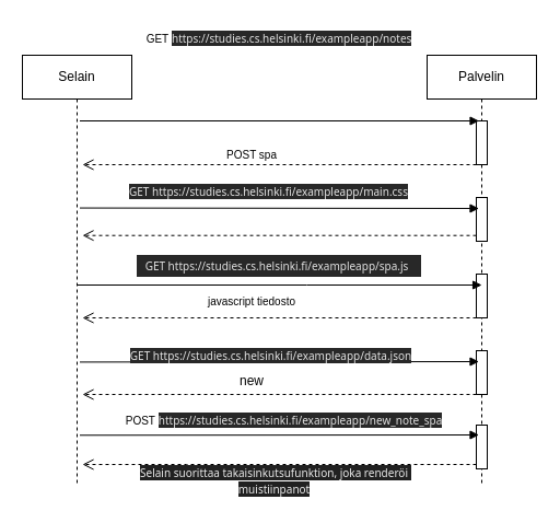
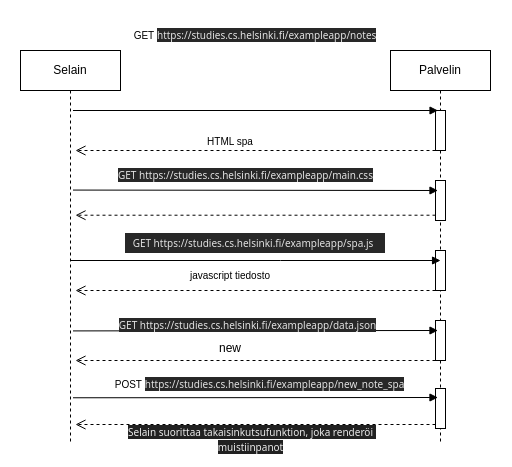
  <mxCell id="0" />
  <mxCell id="1" parent="0" />
  <mxCell id="2" value="Selain" style="shape=umlLifeline;perimeter=lifelinePerimeter;whiteSpace=wrap;html=1;container=0;dropTarget=0;collapsible=0;recursiveResize=0;outlineConnect=0;portConstraint=eastwest;newEdgeStyle={&quot;edgeStyle&quot;:&quot;elbowEdgeStyle&quot;,&quot;elbow&quot;:&quot;vertical&quot;,&quot;curved&quot;:0,&quot;rounded&quot;:0};" parent="1" vertex="1"><mxGeometry x="20" y="50" width="100" height="392" as="geometry" /></mxCell>
  <mxCell id="3" value="Palvelin" style="shape=umlLifeline;perimeter=lifelinePerimeter;whiteSpace=wrap;html=1;container=0;dropTarget=0;collapsible=0;recursiveResize=0;outlineConnect=0;portConstraint=eastwest;newEdgeStyle={&quot;edgeStyle&quot;:&quot;elbowEdgeStyle&quot;,&quot;elbow&quot;:&quot;vertical&quot;,&quot;curved&quot;:0,&quot;rounded&quot;:0};" parent="1" vertex="1"><mxGeometry x="390" y="50" width="100" height="392" as="geometry" /></mxCell>
  <mxCell id="4" value="" style="html=1;points=[];perimeter=orthogonalPerimeter;outlineConnect=0;targetShapes=umlLifeline;portConstraint=eastwest;newEdgeStyle={&quot;edgeStyle&quot;:&quot;elbowEdgeStyle&quot;,&quot;elbow&quot;:&quot;vertical&quot;,&quot;curved&quot;:0,&quot;rounded&quot;:0};" parent="3" vertex="1"><mxGeometry x="45" y="270" width="10" height="40" as="geometry" /></mxCell>
  <mxCell id="5" value="" style="html=1;points=[];perimeter=orthogonalPerimeter;outlineConnect=0;targetShapes=umlLifeline;portConstraint=eastwest;newEdgeStyle={&quot;edgeStyle&quot;:&quot;elbowEdgeStyle&quot;,&quot;elbow&quot;:&quot;vertical&quot;,&quot;curved&quot;:0,&quot;rounded&quot;:0};" vertex="1" parent="3"><mxGeometry x="45" y="60" width="10" height="40" as="geometry" /></mxCell>
  <mxCell id="6" value="" style="html=1;points=[];perimeter=orthogonalPerimeter;outlineConnect=0;targetShapes=umlLifeline;portConstraint=eastwest;newEdgeStyle={&quot;edgeStyle&quot;:&quot;elbowEdgeStyle&quot;,&quot;elbow&quot;:&quot;vertical&quot;,&quot;curved&quot;:0,&quot;rounded&quot;:0};" vertex="1" parent="3"><mxGeometry x="45" y="200" width="10" height="40" as="geometry" /></mxCell>
  <mxCell id="7" value="" style="html=1;points=[];perimeter=orthogonalPerimeter;outlineConnect=0;targetShapes=umlLifeline;portConstraint=eastwest;newEdgeStyle={&quot;edgeStyle&quot;:&quot;elbowEdgeStyle&quot;,&quot;elbow&quot;:&quot;vertical&quot;,&quot;curved&quot;:0,&quot;rounded&quot;:0};" vertex="1" parent="3"><mxGeometry x="45" y="130" width="10" height="40" as="geometry" /></mxCell>
  <mxCell id="8" value="" style="html=1;points=[];perimeter=orthogonalPerimeter;outlineConnect=0;targetShapes=umlLifeline;portConstraint=eastwest;newEdgeStyle={&quot;edgeStyle&quot;:&quot;elbowEdgeStyle&quot;,&quot;elbow&quot;:&quot;vertical&quot;,&quot;curved&quot;:0,&quot;rounded&quot;:0};" vertex="1" parent="3"><mxGeometry x="45" y="338" width="10" height="40" as="geometry" /></mxCell>
  <mxCell id="9" value="" style="html=1;verticalAlign=bottom;endArrow=open;dashed=1;endSize=8;edgeStyle=elbowEdgeStyle;elbow=vertical;curved=0;rounded=0;" parent="1" edge="1"><mxGeometry relative="1" as="geometry"><mxPoint x="75" y="150" as="targetPoint" /><Array as="points"><mxPoint x="170" y="150" /></Array><mxPoint x="435" y="150" as="sourcePoint" /></mxGeometry></mxCell>
  <mxCell id="10" value="GET&amp;nbsp;&lt;span style=&quot;color: rgb(227, 227, 227); font-family: &amp;quot;Segoe UI&amp;quot;, tahoma, sans-serif; text-align: start; background-color: rgb(40, 40, 40); font-size: 10px;&quot;&gt;https://studies.cs.helsinki.fi/exampleapp/notes&lt;/span&gt;" style="text;html=1;align=center;verticalAlign=middle;whiteSpace=wrap;rounded=0;container=1;fontSize=10;" vertex="1" parent="1"><mxGeometry x="220" y="20" width="70" height="30" as="geometry" /></mxCell>
  <mxCell id="11" value="" style="html=1;verticalAlign=bottom;endArrow=block;edgeStyle=elbowEdgeStyle;elbow=vertical;curved=0;rounded=0;" edge="1" parent="1"><mxGeometry relative="1" as="geometry"><mxPoint x="72.5" y="189.573" as="sourcePoint" /><Array as="points" /><mxPoint x="437.5" y="189.433" as="targetPoint" /></mxGeometry></mxCell>
  <mxCell id="12" value="" style="html=1;verticalAlign=bottom;endArrow=open;dashed=1;endSize=8;edgeStyle=elbowEdgeStyle;elbow=vertical;curved=0;rounded=0;" edge="1" parent="1"><mxGeometry relative="1" as="geometry"><mxPoint x="75" y="214.71" as="targetPoint" /><Array as="points"><mxPoint x="170" y="214.71" /></Array><mxPoint x="435" y="214.71" as="sourcePoint" /></mxGeometry></mxCell>
  <mxCell id="13" value="&lt;span style=&quot;color: rgb(227, 227, 227); font-family: &amp;quot;Segoe UI&amp;quot;, tahoma, sans-serif; text-align: start; background-color: rgb(40, 40, 40); font-size: 10px;&quot;&gt;GET https://studies.cs.helsinki.fi/exampleapp/main.css&lt;/span&gt;" style="text;html=1;align=center;verticalAlign=middle;whiteSpace=wrap;rounded=0;" vertex="1" parent="1"><mxGeometry x="111.5" y="160" width="267" height="30" as="geometry" /></mxCell>
  <mxCell id="14" value="" style="html=1;verticalAlign=bottom;endArrow=block;edgeStyle=elbowEdgeStyle;elbow=vertical;curved=0;rounded=0;" edge="1" parent="1" source="2"><mxGeometry relative="1" as="geometry"><mxPoint x="189.999" y="259.857" as="sourcePoint" /><Array as="points" /><mxPoint x="440.07" y="260" as="targetPoint" /></mxGeometry></mxCell>
  <mxCell id="15" value="&lt;div style=&quot;display: flex; line-height: 20px; padding-left: 8px; gap: 12px; user-select: text; margin-top: 2px; color: rgb(227, 227, 227); font-family: &amp;quot;Segoe UI&amp;quot;, tahoma, sans-serif; text-align: start; background-color: rgb(40, 40, 40);&quot; class=&quot;row&quot;&gt;&lt;div style=&quot;word-break: break-all; display: flex; align-items: center; gap: 2px; font-size: 10px;&quot; class=&quot;header-value&quot;&gt;GET https://studies.cs.helsinki.fi/exampleapp/spa.js&lt;/div&gt;&lt;div&gt;&lt;br&gt;&lt;/div&gt;&lt;/div&gt;&lt;div style=&quot;display: flex; line-height: 20px; padding-left: 8px; gap: 12px; user-select: text; color: rgb(227, 227, 227); font-family: &amp;quot;Segoe UI&amp;quot;, tahoma, sans-serif; text-align: start; background-color: rgb(40, 40, 40);&quot; class=&quot;row&quot;&gt;&lt;/div&gt;" style="text;html=1;align=center;verticalAlign=middle;whiteSpace=wrap;rounded=0;" vertex="1" parent="1"><mxGeometry x="100" y="240" width="310" as="geometry" /></mxCell>
  <mxCell id="16" value="javascript tiedosto" style="text;html=1;align=center;verticalAlign=middle;whiteSpace=wrap;rounded=0;fontSize=10;" vertex="1" parent="1"><mxGeometry x="170" y="270" width="120" height="10" as="geometry" /></mxCell>
  <mxCell id="17" value="" style="html=1;verticalAlign=bottom;endArrow=open;dashed=1;endSize=8;edgeStyle=elbowEdgeStyle;elbow=vertical;curved=0;rounded=0;" edge="1" parent="1"><mxGeometry relative="1" as="geometry"><mxPoint x="75" y="290" as="targetPoint" /><Array as="points"><mxPoint x="170" y="290" /></Array><mxPoint x="435" y="290" as="sourcePoint" /></mxGeometry></mxCell>
  <mxCell id="18" value="" style="html=1;verticalAlign=bottom;endArrow=block;edgeStyle=elbowEdgeStyle;elbow=vertical;curved=0;rounded=0;" edge="1" parent="1"><mxGeometry relative="1" as="geometry"><mxPoint x="72.5" y="330.423" as="sourcePoint" /><Array as="points" /><mxPoint x="437.5" y="330.14" as="targetPoint" /></mxGeometry></mxCell>
  <mxCell id="19" value="new" style="text;html=1;align=center;verticalAlign=middle;whiteSpace=wrap;rounded=0;" vertex="1" parent="1"><mxGeometry x="200" y="340" width="60" height="15" as="geometry" /></mxCell>
  <mxCell id="20" value="&lt;br&gt;&lt;span style=&quot;color: rgb(227, 227, 227); font-family: &amp;quot;Segoe UI&amp;quot;, tahoma, sans-serif; font-size: 10px; font-style: normal; font-variant-ligatures: normal; font-variant-caps: normal; font-weight: 400; letter-spacing: normal; orphans: 2; text-align: start; text-indent: 0px; text-transform: none; widows: 2; word-spacing: 0px; -webkit-text-stroke-width: 0px; white-space: normal; background-color: rgb(40, 40, 40); text-decoration-thickness: initial; text-decoration-style: initial; text-decoration-color: initial; float: none; display: inline !important;&quot;&gt;GET https://studies.cs.helsinki.fi/exampleapp/data.json&lt;/span&gt;&lt;div&gt;&lt;br/&gt;&lt;/div&gt;" style="text;html=1;align=center;verticalAlign=middle;whiteSpace=wrap;rounded=0;fontSize=10;" vertex="1" parent="1"><mxGeometry x="100" y="320" width="295" height="10" as="geometry" /></mxCell>
  <mxCell id="21" value="" style="html=1;verticalAlign=bottom;endArrow=open;dashed=1;endSize=8;edgeStyle=elbowEdgeStyle;elbow=vertical;curved=0;rounded=0;" edge="1" parent="1"><mxGeometry relative="1" as="geometry"><mxPoint x="75" y="360" as="targetPoint" /><Array as="points"><mxPoint x="170" y="360" /></Array><mxPoint x="435" y="360" as="sourcePoint" /></mxGeometry></mxCell>
  <mxCell id="22" value="" style="html=1;verticalAlign=bottom;endArrow=block;edgeStyle=elbowEdgeStyle;elbow=vertical;curved=0;rounded=0;" edge="1" parent="1"><mxGeometry relative="1" as="geometry"><mxPoint x="72.469" y="110.003" as="sourcePoint" /><Array as="points" /><mxPoint x="437.54" y="110.003" as="targetPoint" /></mxGeometry></mxCell>
- <mxCell id="23" value="POST spa" style="text;html=1;align=center;verticalAlign=middle;whiteSpace=wrap;rounded=0;fontSize=10;" vertex="1" parent="1"><mxGeometry x="200" y="136" width="60" height="10" as="geometry" /></mxCell>
+ <mxCell id="23" value="HTML spa" style="text;html=1;align=center;verticalAlign=middle;whiteSpace=wrap;rounded=0;fontSize=10;" vertex="1" parent="1"><mxGeometry x="200" y="136" width="60" height="10" as="geometry" /></mxCell>
  <mxCell id="24" value="&lt;div style=&quot;font-size: 10px;&quot;&gt;POST&amp;nbsp;&lt;span style=&quot;background-color: rgb(40, 40, 40); color: rgb(227, 227, 227); font-family: &amp;quot;Segoe UI&amp;quot;, tahoma, sans-serif; text-align: start;&quot;&gt;https://studies.cs.helsinki.fi/exampleapp/new_note_spa&lt;/span&gt;&lt;/div&gt;" style="text;html=1;align=center;verticalAlign=middle;whiteSpace=wrap;rounded=0;fontSize=10;" vertex="1" parent="1"><mxGeometry x="111.5" y="379" width="295" height="10" as="geometry" /></mxCell>
  <mxCell id="25" value="" style="html=1;verticalAlign=bottom;endArrow=block;edgeStyle=elbowEdgeStyle;elbow=vertical;curved=0;rounded=0;" edge="1" parent="1"><mxGeometry relative="1" as="geometry"><mxPoint x="72.5" y="397.283" as="sourcePoint" /><Array as="points" /><mxPoint x="437.5" y="397" as="targetPoint" /></mxGeometry></mxCell>
  <mxCell id="26" value="" style="html=1;verticalAlign=bottom;endArrow=open;dashed=1;endSize=8;edgeStyle=elbowEdgeStyle;elbow=vertical;curved=0;rounded=0;" edge="1" parent="1"><mxGeometry relative="1" as="geometry"><mxPoint x="75" y="424" as="targetPoint" /><Array as="points"><mxPoint x="170" y="424" /></Array><mxPoint x="435" y="424" as="sourcePoint" /></mxGeometry></mxCell>
  <mxCell id="27" value="&lt;span style=&quot;color: rgb(236, 236, 236); font-family: Söhne, ui-sans-serif, system-ui, -apple-system, &amp;quot;Segoe UI&amp;quot;, Roboto, Ubuntu, Cantarell, &amp;quot;Noto Sans&amp;quot;, sans-serif, &amp;quot;Helvetica Neue&amp;quot;, Arial, &amp;quot;Apple Color Emoji&amp;quot;, &amp;quot;Segoe UI Emoji&amp;quot;, &amp;quot;Segoe UI Symbol&amp;quot;, &amp;quot;Noto Color Emoji&amp;quot;; text-align: start; white-space-collapse: preserve; background-color: rgb(33, 33, 33); font-size: 10px;&quot;&gt;Selain suorittaa takaisinkutsufunktion, joka renderöi muistiinpanot&lt;/span&gt;" style="text;html=1;align=center;verticalAlign=middle;whiteSpace=wrap;rounded=0;" vertex="1" parent="1"><mxGeometry x="120" y="433" width="261" height="12" as="geometry" /></mxCell>
